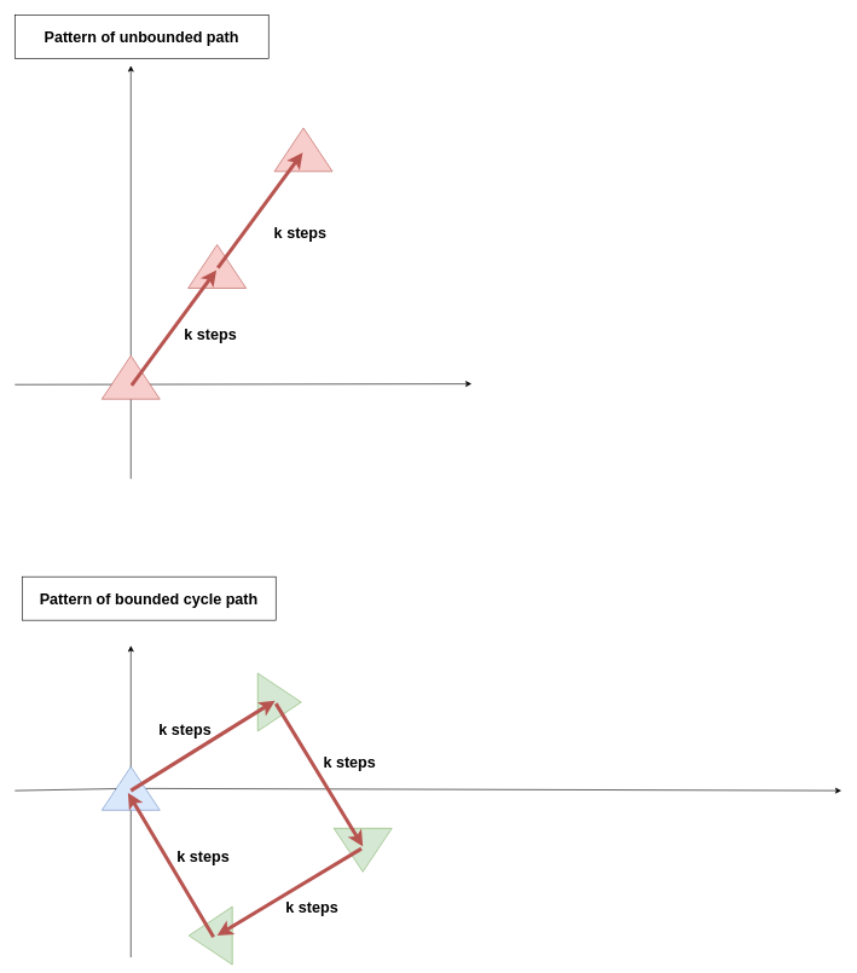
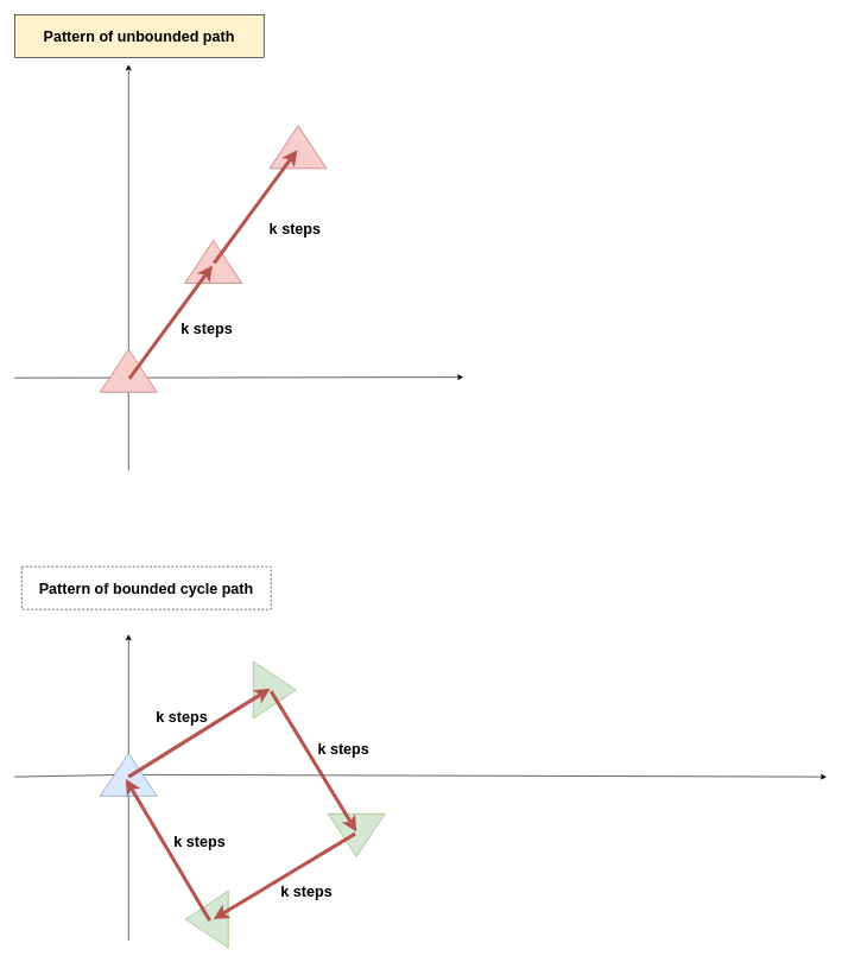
  <mxCell id="0" />
  <mxCell id="1" parent="0" />
  <mxCell id="2" value="" style="endArrow=classic;html=1;rounded=0;startArrow=none;" parent="1" source="5" edge="1"><mxGeometry width="50" height="50" relative="1" as="geometry"><mxPoint x="180" y="770" as="sourcePoint" /><mxPoint x="180" y="90" as="targetPoint" /></mxGeometry></mxCell>
  <mxCell id="3" value="" style="endArrow=none;html=1;rounded=0;" parent="1" target="5" edge="1"><mxGeometry width="50" height="50" relative="1" as="geometry"><mxPoint x="180" y="660" as="sourcePoint" /><mxPoint x="180" y="330" as="targetPoint" /></mxGeometry></mxCell>
  <mxCell id="4" value="" style="endArrow=classic;html=1;rounded=0;" parent="1" edge="1"><mxGeometry width="50" height="50" relative="1" as="geometry"><mxPoint x="20" y="530" as="sourcePoint" /><mxPoint x="650" y="529" as="targetPoint" /></mxGeometry></mxCell>
  <mxCell id="5" value="" style="triangle;whiteSpace=wrap;html=1;rotation=-90;fillColor=#f8cecc;strokeColor=#b85450;" parent="1" vertex="1"><mxGeometry x="150" y="480" width="60" height="80" as="geometry" /></mxCell>
  <mxCell id="6" value="" style="endArrow=classic;html=1;rounded=0;startArrow=none;" parent="1" edge="1"><mxGeometry width="50" height="50" relative="1" as="geometry"><mxPoint x="180" y="1320" as="sourcePoint" /><mxPoint x="180" y="890" as="targetPoint" /></mxGeometry></mxCell>
  <mxCell id="7" value="" style="endArrow=classic;html=1;rounded=0;startArrow=none;" parent="1" source="11" edge="1"><mxGeometry width="50" height="50" relative="1" as="geometry"><mxPoint x="20" y="1090" as="sourcePoint" /><mxPoint x="1160" y="1090" as="targetPoint" /></mxGeometry></mxCell>
  <mxCell id="8" value="" style="triangle;whiteSpace=wrap;html=1;rotation=-90;direction=south;fillColor=#d5e8d4;strokeColor=#82b366;" parent="1" vertex="1"><mxGeometry x="345" y="938" width="80" height="60" as="geometry" /></mxCell>
  <mxCell id="9" value="" style="triangle;whiteSpace=wrap;html=1;rotation=0;direction=south;fillColor=#d5e8d4;strokeColor=#82b366;" parent="1" vertex="1"><mxGeometry x="460" y="1142" width="80" height="60" as="geometry" /></mxCell>
  <mxCell id="10" value="" style="triangle;whiteSpace=wrap;html=1;rotation=90;direction=south;fillColor=#d5e8d4;strokeColor=#82b366;" parent="1" vertex="1"><mxGeometry x="250" y="1260" width="80" height="60" as="geometry" /></mxCell>
  <mxCell id="11" value="" style="triangle;whiteSpace=wrap;html=1;rotation=-180;direction=south;fillColor=#dae8fc;strokeColor=#6c8ebf;" parent="1" vertex="1"><mxGeometry x="140" y="1057" width="80" height="60" as="geometry" /></mxCell>
  <mxCell id="12" value="" style="endArrow=none;html=1;rounded=0;" parent="1" target="11" edge="1"><mxGeometry width="50" height="50" relative="1" as="geometry"><mxPoint x="20" y="1090" as="sourcePoint" /><mxPoint x="1160" y="1090" as="targetPoint" /></mxGeometry></mxCell>
  <mxCell id="13" value="" style="endArrow=classic;html=1;rounded=0;fillColor=#f8cecc;strokeColor=#b85450;strokeWidth=5;" parent="1" edge="1"><mxGeometry width="50" height="50" relative="1" as="geometry"><mxPoint x="180" y="1090" as="sourcePoint" /><mxPoint x="379" y="966" as="targetPoint" /></mxGeometry></mxCell>
  <mxCell id="14" value="" style="endArrow=classic;html=1;rounded=0;fillColor=#f8cecc;strokeColor=#b85450;strokeWidth=5;" parent="1" edge="1"><mxGeometry width="50" height="50" relative="1" as="geometry"><mxPoint x="380" y="970" as="sourcePoint" /><mxPoint x="500" y="1167" as="targetPoint" /></mxGeometry></mxCell>
  <mxCell id="15" value="" style="endArrow=classic;html=1;rounded=0;fillColor=#f8cecc;strokeColor=#b85450;strokeWidth=5;" parent="1" edge="1"><mxGeometry width="50" height="50" relative="1" as="geometry"><mxPoint x="498" y="1170" as="sourcePoint" /><mxPoint x="299" y="1290" as="targetPoint" /></mxGeometry></mxCell>
  <mxCell id="16" value="" style="endArrow=classic;html=1;rounded=0;fillColor=#f8cecc;strokeColor=#b85450;strokeWidth=5;" parent="1" edge="1"><mxGeometry width="50" height="50" relative="1" as="geometry"><mxPoint x="294" y="1292" as="sourcePoint" /><mxPoint x="176" y="1093" as="targetPoint" /></mxGeometry></mxCell>
  <mxCell id="17" value="" style="triangle;whiteSpace=wrap;html=1;rotation=-90;fillColor=#f8cecc;strokeColor=#b85450;" parent="1" vertex="1"><mxGeometry x="269" y="327" width="60" height="80" as="geometry" /></mxCell>
  <mxCell id="18" value="" style="triangle;whiteSpace=wrap;html=1;rotation=-90;fillColor=#f8cecc;strokeColor=#b85450;" parent="1" vertex="1"><mxGeometry x="388" y="166" width="60" height="80" as="geometry" /></mxCell>
- <mxCell id="19" value="Pattern of unbounded path" style="rounded=0;whiteSpace=wrap;html=1;fontSize=21;fontStyle=1" parent="1" vertex="1"><mxGeometry x="20" y="20" width="350" height="60" as="geometry" /></mxCell>
- <mxCell id="20" value="Pattern of bounded cycle path" style="rounded=0;whiteSpace=wrap;html=1;fontSize=21;fontStyle=1" parent="1" vertex="1"><mxGeometry x="30" y="795" width="350" height="60" as="geometry" /></mxCell>
+ <mxCell id="19" value="Pattern of unbounded path" style="rounded=0;whiteSpace=wrap;html=1;fontSize=21;fontStyle=1;fillColor=#fff2cc;" parent="1" vertex="1"><mxGeometry x="20" y="20" width="350" height="60" as="geometry" /></mxCell>
+ <mxCell id="20" value="Pattern of bounded cycle path" style="rounded=0;whiteSpace=wrap;html=1;fontSize=21;fontStyle=1;dashed=1;" parent="1" vertex="1"><mxGeometry x="30" y="795" width="350" height="60" as="geometry" /></mxCell>
  <mxCell id="21" value="" style="endArrow=classic;html=1;rounded=0;fillColor=#f8cecc;strokeColor=#b85450;strokeWidth=5;" parent="1" edge="1"><mxGeometry width="50" height="50" relative="1" as="geometry"><mxPoint x="181" y="531" as="sourcePoint" /><mxPoint x="298" y="372" as="targetPoint" /></mxGeometry></mxCell>
  <mxCell id="22" value="" style="endArrow=classic;html=1;rounded=0;fillColor=#f8cecc;strokeColor=#b85450;strokeWidth=5;" parent="1" edge="1"><mxGeometry width="50" height="50" relative="1" as="geometry"><mxPoint x="300" y="369" as="sourcePoint" /><mxPoint x="417" as="targetPoint" y="210" /></mxGeometry></mxCell>
  <mxCell id="23" value="&lt;b&gt;k steps&lt;/b&gt;" style="rounded=0;whiteSpace=wrap;html=1;fontSize=21;strokeColor=none;fillColor=none;" parent="1" vertex="1"><mxGeometry x="354" y="290" width="120" height="60" as="geometry" /></mxCell>
  <mxCell id="24" value="&lt;b&gt;k steps&lt;/b&gt;" style="rounded=0;whiteSpace=wrap;html=1;fontSize=21;strokeColor=none;fillColor=none;" parent="1" vertex="1"><mxGeometry x="230" y="430" width="120" height="60" as="geometry" /></mxCell>
  <mxCell id="25" value="&lt;b&gt;k steps&lt;/b&gt;" style="rounded=0;whiteSpace=wrap;html=1;fontSize=21;strokeColor=none;fillColor=none;" parent="1" vertex="1"><mxGeometry x="195" y="976" width="120" height="60" as="geometry" /></mxCell>
  <mxCell id="26" value="&lt;b&gt;k steps&lt;/b&gt;" style="rounded=0;whiteSpace=wrap;html=1;fontSize=21;strokeColor=none;fillColor=none;" parent="1" vertex="1"><mxGeometry x="422" y="1021" width="120" height="60" as="geometry" /></mxCell>
  <mxCell id="27" value="&lt;b&gt;k steps&lt;/b&gt;" style="rounded=0;whiteSpace=wrap;html=1;fontSize=21;strokeColor=none;fillColor=none;" parent="1" vertex="1"><mxGeometry x="370" y="1220" width="120" height="60" as="geometry" /></mxCell>
  <mxCell id="28" value="&lt;b&gt;k steps&lt;/b&gt;" style="rounded=0;whiteSpace=wrap;html=1;fontSize=21;strokeColor=none;fillColor=none;" parent="1" vertex="1"><mxGeometry x="220" y="1150" width="120" height="60" as="geometry" /></mxCell>
